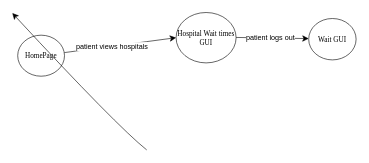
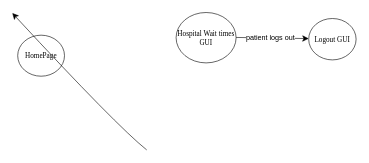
  <mxCell id="0" />
  <mxCell id="1" parent="0" />
- <mxCell id="2" value="" style="edgeStyle=none;curved=1;rounded=0;orthogonalLoop=1;jettySize=auto;html=1;fontSize=12;startSize=8;endSize=8;entryX=0;entryY=0.5;entryDx=0;entryDy=0;" parent="1" source="4" target="8" edge="1"><mxGeometry relative="1" as="geometry"><Array as="points" /></mxGeometry></mxCell>
- <mxCell id="3" value="patient views hospitals" style="edgeLabel;html=1;align=center;verticalAlign=middle;resizable=0;points=[];fontSize=12;" parent="2" vertex="1" connectable="0"><mxGeometry x="-0.154" y="-4" relative="1" as="geometry"><mxPoint x="-1" y="-4" as="offset" /></mxGeometry></mxCell>
  <mxCell id="4" value="HomePage" style="rounded=1;whiteSpace=wrap;html=1;arcSize=24;shadow=0;comic=0;labelBackgroundColor=none;fontFamily=Verdana;fontSize=12;align=center;shape=ellipse;perimeter=ellipsePerimeter;" parent="1" vertex="1"><mxGeometry x="29" y="57.81" width="78" height="68.38" as="geometry" /></mxCell>
  <mxCell id="5" value="" style="edgeStyle=none;orthogonalLoop=1;jettySize=auto;html=1;rounded=0;fontSize=12;startSize=8;endSize=8;curved=1;exitX=1;exitY=0;exitDx=0;exitDy=0;entryX=0.5;entryY=1;entryDx=0;entryDy=0;" parent="1" edge="1"><mxGeometry width="140" relative="1" as="geometry"><mxPoint x="244" y="249" as="sourcePoint" /><mxPoint x="20" y="21" as="targetPoint" /><Array as="points"><mxPoint x="194" y="209" /></Array></mxGeometry></mxCell>
  <mxCell id="6" value="" style="rounded=0;orthogonalLoop=1;jettySize=auto;html=1;fontSize=12;startSize=8;endSize=8;entryX=0;entryY=0.5;entryDx=0;entryDy=0;" parent="1" edge="1"><mxGeometry x="0.041" y="2" relative="1" as="geometry"><mxPoint as="offset" /><mxPoint x="392.995" y="61.566" as="sourcePoint" /><mxPoint x="514" y="63.5" as="targetPoint" /></mxGeometry></mxCell>
  <mxCell id="7" value="&lt;span style=&quot;font-size: 12px;&quot;&gt;patient logs out&lt;/span&gt;" style="edgeLabel;html=1;align=center;verticalAlign=middle;resizable=0;points=[];" vertex="1" connectable="0" parent="6"><mxGeometry x="-0.07" y="2" relative="1" as="geometry"><mxPoint y="1" as="offset" /></mxGeometry></mxCell>
  <mxCell id="8" value="Hospital Wait times GUI" style="rounded=1;whiteSpace=wrap;html=1;arcSize=24;shadow=0;comic=0;labelBackgroundColor=none;fontFamily=Verdana;fontSize=12;align=center;shape=ellipse;perimeter=ellipsePerimeter;" parent="1" vertex="1"><mxGeometry x="293" y="20" width="100" height="84" as="geometry" /></mxCell>
- <mxCell id="9" value="Wait GUI" style="rounded=1;whiteSpace=wrap;html=1;arcSize=24;shadow=0;comic=0;labelBackgroundColor=none;fontFamily=Verdana;fontSize=12;align=center;shape=ellipse;perimeter=ellipsePerimeter;" parent="1" vertex="1"><mxGeometry x="514" y="30" width="79" height="69" as="geometry" /></mxCell>
+ <mxCell id="9" value="Logout GUI" style="rounded=1;whiteSpace=wrap;html=1;arcSize=24;shadow=0;comic=0;labelBackgroundColor=none;fontFamily=Verdana;fontSize=12;align=center;shape=ellipse;perimeter=ellipsePerimeter;" parent="1" vertex="1"><mxGeometry x="514" y="30" width="79" height="69" as="geometry" /></mxCell>
